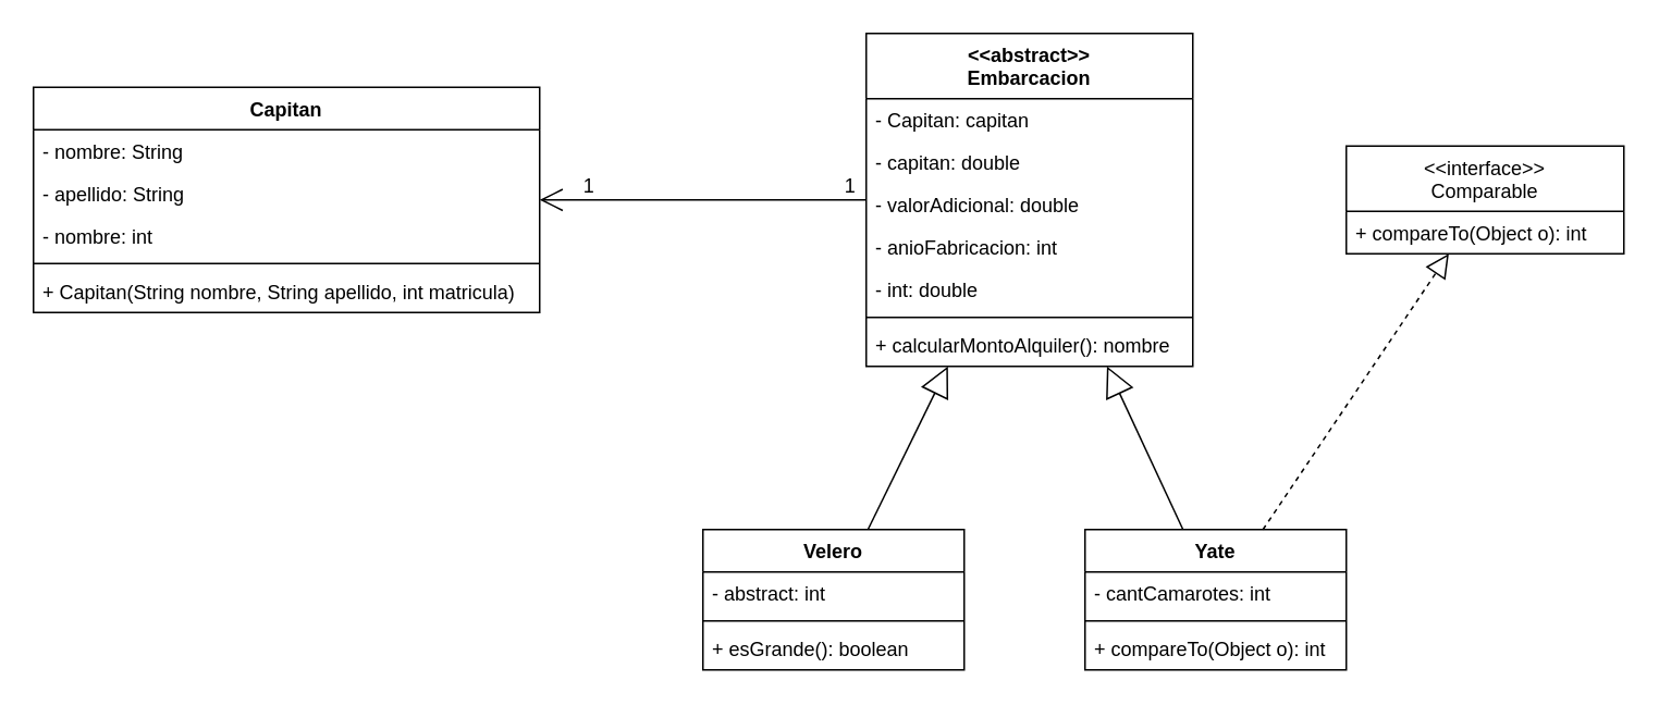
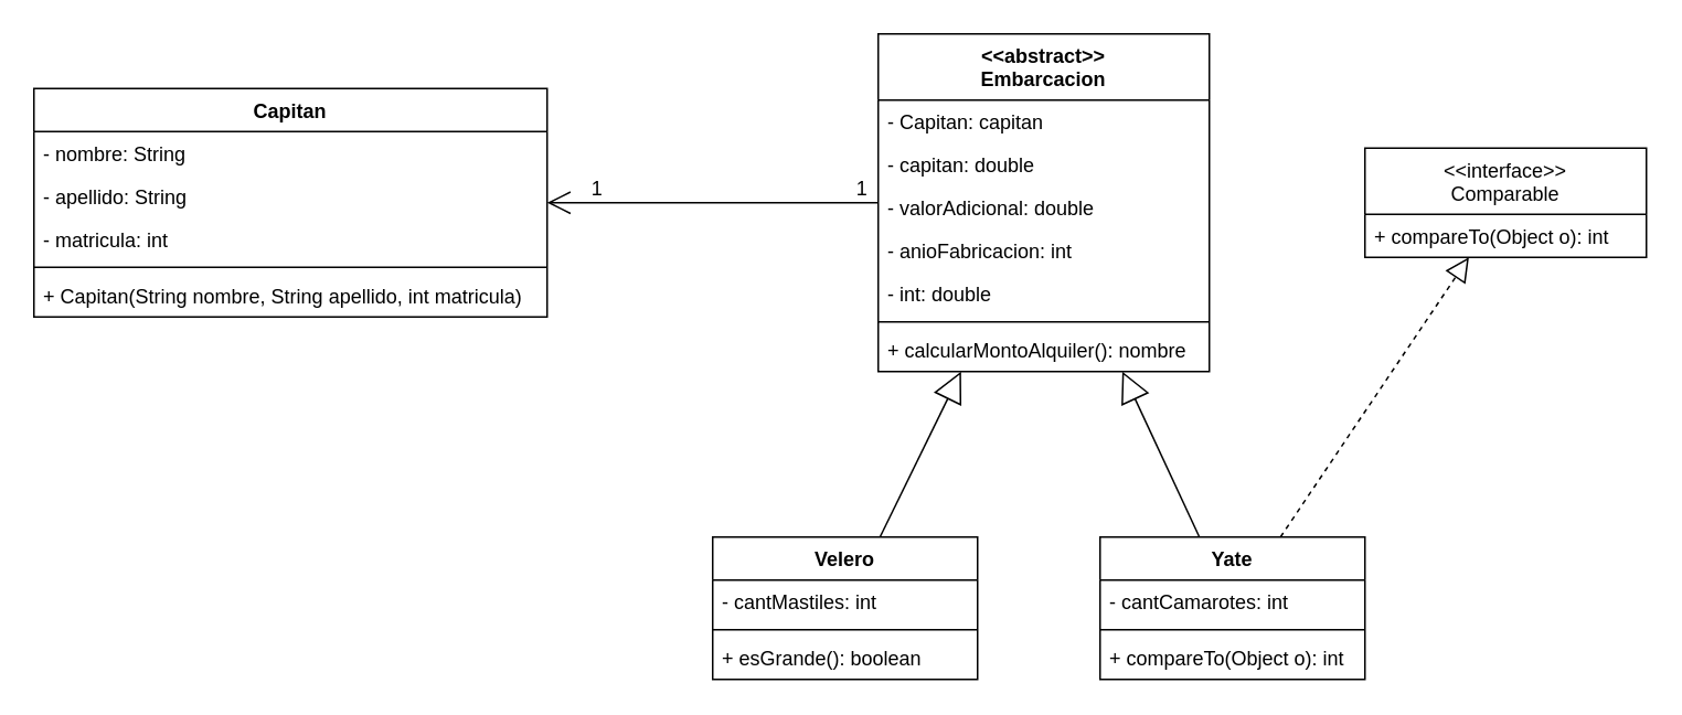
  <mxCell id="0" />
  <mxCell id="1" parent="0" />
  <mxCell id="2" value="Capitan" style="swimlane;fontStyle=1;align=center;verticalAlign=top;childLayout=stackLayout;horizontal=1;startSize=26;horizontalStack=0;resizeParent=1;resizeParentMax=0;resizeLast=0;collapsible=1;marginBottom=0;" vertex="1" parent="1"><mxGeometry x="20" y="53" width="310" height="138" as="geometry" /></mxCell>
  <mxCell id="3" value="- nombre: String" style="text;strokeColor=none;fillColor=none;align=left;verticalAlign=top;spacingLeft=4;spacingRight=4;overflow=hidden;rotatable=0;points=[[0,0.5],[1,0.5]];portConstraint=eastwest;" vertex="1" parent="2"><mxGeometry y="26" width="310" height="26" as="geometry" /></mxCell>
  <mxCell id="4" value="- apellido: String" style="text;strokeColor=none;fillColor=none;align=left;verticalAlign=top;spacingLeft=4;spacingRight=4;overflow=hidden;rotatable=0;points=[[0,0.5],[1,0.5]];portConstraint=eastwest;" vertex="1" parent="2"><mxGeometry y="52" width="310" height="26" as="geometry" /></mxCell>
- <mxCell id="5" value="- nombre: int" style="text;strokeColor=none;fillColor=none;align=left;verticalAlign=top;spacingLeft=4;spacingRight=4;overflow=hidden;rotatable=0;points=[[0,0.5],[1,0.5]];portConstraint=eastwest;" vertex="1" parent="2"><mxGeometry y="78" width="310" height="26" as="geometry" /></mxCell>
+ <mxCell id="5" value="- matricula: int" style="text;strokeColor=none;fillColor=none;align=left;verticalAlign=top;spacingLeft=4;spacingRight=4;overflow=hidden;rotatable=0;points=[[0,0.5],[1,0.5]];portConstraint=eastwest;" vertex="1" parent="2"><mxGeometry y="78" width="310" height="26" as="geometry" /></mxCell>
  <mxCell id="6" value="" style="line;strokeWidth=1;fillColor=none;align=left;verticalAlign=middle;spacingTop=-1;spacingLeft=3;spacingRight=3;rotatable=0;labelPosition=right;points=[];portConstraint=eastwest;" vertex="1" parent="2"><mxGeometry y="104" width="310" height="8" as="geometry" /></mxCell>
  <mxCell id="7" value="+ Capitan(String nombre, String apellido, int matricula)" style="text;strokeColor=none;fillColor=none;align=left;verticalAlign=top;spacingLeft=4;spacingRight=4;overflow=hidden;rotatable=0;points=[[0,0.5],[1,0.5]];portConstraint=eastwest;" vertex="1" parent="2"><mxGeometry y="112" width="310" height="26" as="geometry" /></mxCell>
  <mxCell id="8" value="&lt;&lt;abstract&gt;&gt;&#10;Embarcacion" style="swimlane;fontStyle=1;align=center;verticalAlign=top;childLayout=stackLayout;horizontal=1;startSize=40;horizontalStack=0;resizeParent=1;resizeParentMax=0;resizeLast=0;collapsible=1;marginBottom=0;" vertex="1" parent="1"><mxGeometry x="530" y="20" width="200" height="204" as="geometry" /></mxCell>
  <mxCell id="9" value="- Capitan: capitan" style="text;strokeColor=none;fillColor=none;align=left;verticalAlign=top;spacingLeft=4;spacingRight=4;overflow=hidden;rotatable=0;points=[[0,0.5],[1,0.5]];portConstraint=eastwest;" vertex="1" parent="8"><mxGeometry y="40" width="200" height="26" as="geometry" /></mxCell>
  <mxCell id="10" value="- capitan: double" style="text;strokeColor=none;fillColor=none;align=left;verticalAlign=top;spacingLeft=4;spacingRight=4;overflow=hidden;rotatable=0;points=[[0,0.5],[1,0.5]];portConstraint=eastwest;" vertex="1" parent="8"><mxGeometry y="66" width="200" height="26" as="geometry" /></mxCell>
  <mxCell id="11" value="- valorAdicional: double" style="text;strokeColor=none;fillColor=none;align=left;verticalAlign=top;spacingLeft=4;spacingRight=4;overflow=hidden;rotatable=0;points=[[0,0.5],[1,0.5]];portConstraint=eastwest;" vertex="1" parent="8"><mxGeometry y="92" width="200" height="26" as="geometry" /></mxCell>
  <mxCell id="12" value="- anioFabricacion: int" style="text;strokeColor=none;fillColor=none;align=left;verticalAlign=top;spacingLeft=4;spacingRight=4;overflow=hidden;rotatable=0;points=[[0,0.5],[1,0.5]];portConstraint=eastwest;" vertex="1" parent="8"><mxGeometry y="118" width="200" height="26" as="geometry" /></mxCell>
  <mxCell id="13" value="- int: double" style="text;strokeColor=none;fillColor=none;align=left;verticalAlign=top;spacingLeft=4;spacingRight=4;overflow=hidden;rotatable=0;points=[[0,0.5],[1,0.5]];portConstraint=eastwest;" vertex="1" parent="8"><mxGeometry y="144" width="200" height="26" as="geometry" /></mxCell>
  <mxCell id="14" value="" style="line;strokeWidth=1;fillColor=none;align=left;verticalAlign=middle;spacingTop=-1;spacingLeft=3;spacingRight=3;rotatable=0;labelPosition=right;points=[];portConstraint=eastwest;" vertex="1" parent="8"><mxGeometry y="170" width="200" height="8" as="geometry" /></mxCell>
  <mxCell id="15" value="+ calcularMontoAlquiler(): nombre" style="text;strokeColor=none;fillColor=none;align=left;verticalAlign=top;spacingLeft=4;spacingRight=4;overflow=hidden;rotatable=0;points=[[0,0.5],[1,0.5]];portConstraint=eastwest;" vertex="1" parent="8"><mxGeometry y="178" width="200" height="26" as="geometry" /></mxCell>
  <mxCell id="16" value="Velero" style="swimlane;fontStyle=1;align=center;verticalAlign=top;childLayout=stackLayout;horizontal=1;startSize=26;horizontalStack=0;resizeParent=1;resizeParentMax=0;resizeLast=0;collapsible=1;marginBottom=0;" vertex="1" parent="1"><mxGeometry x="430" y="324" width="160" height="86" as="geometry" /></mxCell>
- <mxCell id="17" value="- abstract: int" style="text;strokeColor=none;fillColor=none;align=left;verticalAlign=top;spacingLeft=4;spacingRight=4;overflow=hidden;rotatable=0;points=[[0,0.5],[1,0.5]];portConstraint=eastwest;" vertex="1" parent="16"><mxGeometry y="26" width="160" height="26" as="geometry" /></mxCell>
+ <mxCell id="17" value="- cantMastiles: int" style="text;strokeColor=none;fillColor=none;align=left;verticalAlign=top;spacingLeft=4;spacingRight=4;overflow=hidden;rotatable=0;points=[[0,0.5],[1,0.5]];portConstraint=eastwest;" vertex="1" parent="16"><mxGeometry y="26" width="160" height="26" as="geometry" /></mxCell>
  <mxCell id="18" value="" style="line;strokeWidth=1;fillColor=none;align=left;verticalAlign=middle;spacingTop=-1;spacingLeft=3;spacingRight=3;rotatable=0;labelPosition=right;points=[];portConstraint=eastwest;" vertex="1" parent="16"><mxGeometry y="52" width="160" height="8" as="geometry" /></mxCell>
  <mxCell id="19" value="+ esGrande(): boolean" style="text;strokeColor=none;fillColor=none;align=left;verticalAlign=top;spacingLeft=4;spacingRight=4;overflow=hidden;rotatable=0;points=[[0,0.5],[1,0.5]];portConstraint=eastwest;" vertex="1" parent="16"><mxGeometry y="60" width="160" height="26" as="geometry" /></mxCell>
  <mxCell id="20" value="Yate" style="swimlane;fontStyle=1;align=center;verticalAlign=top;childLayout=stackLayout;horizontal=1;startSize=26;horizontalStack=0;resizeParent=1;resizeParentMax=0;resizeLast=0;collapsible=1;marginBottom=0;" vertex="1" parent="1"><mxGeometry x="664" y="324" width="160" height="86" as="geometry" /></mxCell>
  <mxCell id="21" value="- cantCamarotes: int" style="text;strokeColor=none;fillColor=none;align=left;verticalAlign=top;spacingLeft=4;spacingRight=4;overflow=hidden;rotatable=0;points=[[0,0.5],[1,0.5]];portConstraint=eastwest;" vertex="1" parent="20"><mxGeometry y="26" width="160" height="26" as="geometry" /></mxCell>
  <mxCell id="22" value="" style="line;strokeWidth=1;fillColor=none;align=left;verticalAlign=middle;spacingTop=-1;spacingLeft=3;spacingRight=3;rotatable=0;labelPosition=right;points=[];portConstraint=eastwest;" vertex="1" parent="20"><mxGeometry y="52" width="160" height="8" as="geometry" /></mxCell>
  <mxCell id="23" value="+ compareTo(Object o): int" style="text;strokeColor=none;fillColor=none;align=left;verticalAlign=top;spacingLeft=4;spacingRight=4;overflow=hidden;rotatable=0;points=[[0,0.5],[1,0.5]];portConstraint=eastwest;" vertex="1" parent="20"><mxGeometry y="60" width="160" height="26" as="geometry" /></mxCell>
  <mxCell id="24" value="" style="endArrow=block;endSize=16;endFill=0;html=1;" edge="1" parent="1" source="16" target="8"><mxGeometry x="-0.036" y="104" width="160" relative="1" as="geometry"><mxPoint x="410" y="464" as="sourcePoint" /><mxPoint x="570" y="464" as="targetPoint" /><mxPoint as="offset" /></mxGeometry></mxCell>
  <mxCell id="25" value="" style="endArrow=block;endSize=16;endFill=0;html=1;" edge="1" parent="1" source="20" target="8"><mxGeometry x="-0.036" y="104" width="160" relative="1" as="geometry"><mxPoint x="597.184" y="224" as="sourcePoint" /><mxPoint x="631.954" y="169" as="targetPoint" /><mxPoint as="offset" /></mxGeometry></mxCell>
  <mxCell id="26" value="&lt;&lt;interface&gt;&gt;&#10;Comparable" style="swimlane;fontStyle=0;childLayout=stackLayout;horizontal=1;startSize=40;fillColor=none;horizontalStack=0;resizeParent=1;resizeParentMax=0;resizeLast=0;collapsible=1;marginBottom=0;" vertex="1" parent="1"><mxGeometry x="824" y="89" width="170" height="66" as="geometry" /></mxCell>
  <mxCell id="27" value="+ compareTo(Object o): int" style="text;strokeColor=none;fillColor=none;align=left;verticalAlign=top;spacingLeft=4;spacingRight=4;overflow=hidden;rotatable=0;points=[[0,0.5],[1,0.5]];portConstraint=eastwest;" vertex="1" parent="26"><mxGeometry y="40" width="170" height="26" as="geometry" /></mxCell>
  <mxCell id="28" value="" style="endArrow=block;dashed=1;endFill=0;endSize=12;html=1;" edge="1" parent="1" source="20" target="26"><mxGeometry width="160" relative="1" as="geometry"><mxPoint x="660" y="304" as="sourcePoint" /><mxPoint x="820" y="304" as="targetPoint" /></mxGeometry></mxCell>
  <mxCell id="29" value="" style="endArrow=open;endFill=1;endSize=12;html=1;" edge="1" parent="1" source="8" target="2"><mxGeometry width="160" relative="1" as="geometry"><mxPoint x="660" y="304" as="sourcePoint" /><mxPoint x="820" y="304" as="targetPoint" /></mxGeometry></mxCell>
  <mxCell id="30" value="1" style="text;html=1;align=center;verticalAlign=middle;resizable=0;points=[];autosize=1;strokeColor=none;" vertex="1" parent="1"><mxGeometry x="510" y="104" width="20" height="20" as="geometry" /></mxCell>
  <mxCell id="31" value="1" style="text;html=1;align=center;verticalAlign=middle;resizable=0;points=[];autosize=1;strokeColor=none;" vertex="1" parent="1"><mxGeometry x="350" y="104" width="20" height="20" as="geometry" /></mxCell>
